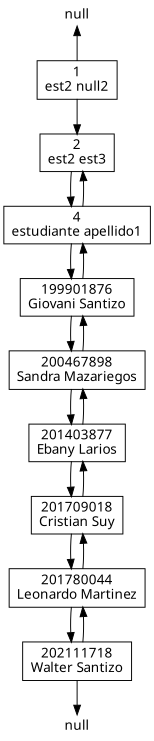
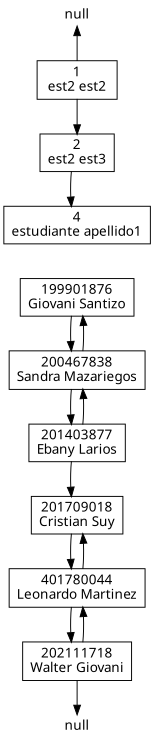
  digraph {
    fontname="Noto Sans"
    rankdir=TB
    node [fontname="Noto Sans" shape=record]
    edge [fontname="Noto Sans"]
    n1 [height=0 label=null shape=none style=bold width=0]
-   n2 [label="1\nest2 null2"]
+   n2 [label="1\nest2 est2"]
    n3 [label="2\nest2 est3"]
    n4 [height=0 label=null shape=none style=bold width=0]
    n5 [label="4\nestudiante apellido1"]
    n6 [label="199901876\nGiovani Santizo"]
-   n7 [label="200467898\nSandra Mazariegos"]
+   n7 [label="200467838\nSandra Mazariegos"]
    n8 [label="201403877\nEbany Larios"]
    n9 [label="201709018\nCristian Suy"]
-   n10 [label="201780044\nLeonardo Martinez"]
-   n11 [label="202111718\nWalter Santizo"]
+   n10 [label="401780044\nLeonardo Martinez"]
+   n11 [label="202111718\nWalter Giovani"]
    n1 -> n2 [dir=back]
    n2 -> n3
    n3 -> n5
-   n5 -> n3
-   n5 -> n6
-   n6 -> n5
    n6 -> n7
    n7 -> n6
    n7 -> n8
    n8 -> n7
    n8 -> n9
-   n9 -> n8
    n9 -> n10
    n10 -> n9
    n10 -> n11
    n11 -> n4
    n11 -> n10
  }
